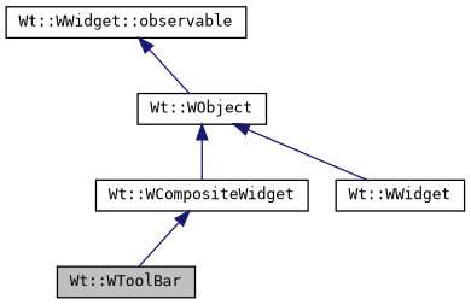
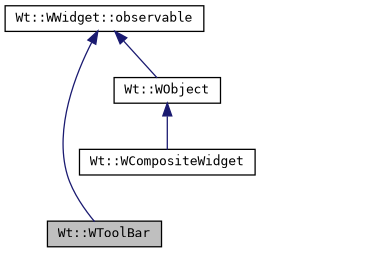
  digraph {
    fontname="DejaVu Sans Mono"
    node [color=black fillcolor=white fontname="DejaVu Sans Mono" fontsize=10 shape=record style=filled]
    edge [color=midnightblue dir=back fontname="DejaVu Sans Mono" fontsize=10 labelfontname=Helvetica labelfontsize=10 style=solid]
    n1 [fillcolor=grey75 fontcolor=black height=0.2 label="Wt::WToolBar" width=0.4]
    n2 [height=0.2 label="Wt::WCompositeWidget" width=0.4]
-   n3 [height=0.2 label="Wt::WWidget" width=0.4]
    n4 [height=0.2 label="Wt::WObject" width=0.4]
    n5 [height=0.2 label="Wt::WWidget::observable" width=0.4]
-   n2 -> n1
+   n5 -> n1
    n4 -> n2
-   n4 -> n3
    n5 -> n4
  }
